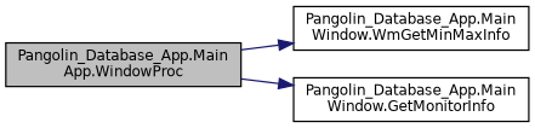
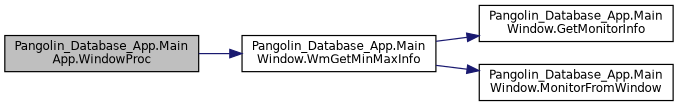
  digraph {
    rankdir=LR
    node [color=black fillcolor=white fontname=Helvetica fontsize=10 shape=record style=filled]
    edge [color=midnightblue fontname=Helvetica fontsize=10 labelfontname=Helvetica labelfontsize=10 style=solid]
    n1 [fillcolor=grey75 fontcolor=black height=0.2 label="Pangolin_Database_App.Main\lApp.WindowProc" width=0.4]
    n2 [height=0.2 label="Pangolin_Database_App.Main\lWindow.WmGetMinMaxInfo" width=0.4]
    n3 [height=0.2 label="Pangolin_Database_App.Main\lWindow.GetMonitorInfo" width=0.4]
+   n4 [height=0.2 label="Pangolin_Database_App.Main\lWindow.MonitorFromWindow" width=0.4]
    n1 -> n2
-   n1 -> n3
+   n2 -> n3
+   n2 -> n4
  }
